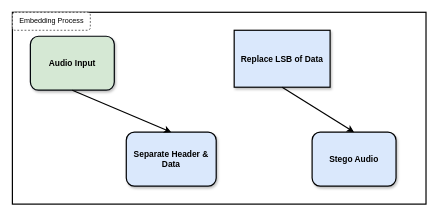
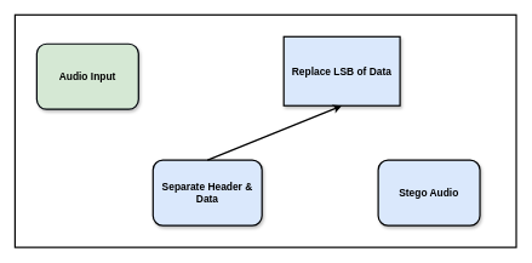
  <mxCell id="0" />
  <mxCell id="1" parent="0" />
  <mxCell id="2" value="" style="rounded=0;whiteSpace=wrap;html=1;strokeWidth=2;" parent="1" vertex="1"><mxGeometry x="20" y="20" width="690" height="320" as="geometry" /></mxCell>
  <mxCell id="3" value="&lt;b&gt;&lt;font style=&quot;font-size: 14px;&quot;&gt;Audio Input&lt;/font&gt;&lt;/b&gt;" style="rounded=1;whiteSpace=wrap;html=1;strokeWidth=2;fillColor=#d5e8d4;strokeColor=#00040a;shadow=1;" parent="1" vertex="1"><mxGeometry x="50" y="60" width="140" height="90" as="geometry" /></mxCell>
  <mxCell id="4" value="&lt;b&gt;&lt;font face=&quot;Helvetica&quot; style=&quot;font-size: 14px;&quot;&gt;Separate Header &amp;amp; Data&lt;/font&gt;&lt;/b&gt;" style="rounded=1;whiteSpace=wrap;html=1;strokeWidth=2;fillColor=#dae8fc;strokeColor=#010204;shadow=1;" parent="1" vertex="1"><mxGeometry x="210" y="220" width="150" height="90" as="geometry" /></mxCell>
  <mxCell id="5" value="&lt;b&gt;&lt;font face=&quot;Helvetica&quot; style=&quot;font-size: 14px;&quot;&gt;Replace LSB of Data&lt;/font&gt;&lt;/b&gt;" style="whiteSpace=wrap;html=1;strokeWidth=2;shadow=1;fillColor=#dae8fc;strokeColor=#000000;rounded=0;" parent="1" vertex="1"><mxGeometry x="390" y="50" width="160" height="95" as="geometry" /></mxCell>
  <mxCell id="6" value="&lt;b&gt;&lt;font face=&quot;Helvetica&quot; style=&quot;font-size: 14px;&quot;&gt;Stego Audio&lt;/font&gt;&lt;/b&gt;" style="rounded=1;whiteSpace=wrap;html=1;strokeWidth=2;fillColor=#dae8fc;strokeColor=#000000;shadow=1;glass=0;" parent="1" vertex="1"><mxGeometry x="520" y="220" width="140" height="90" as="geometry" /></mxCell>
- <mxCell id="7" value="" style="endArrow=classic;html=1;rounded=0;exitX=0.5;exitY=1;exitDx=0;exitDy=0;entryX=0.5;entryY=0;entryDx=0;entryDy=0;strokeWidth=2;fillColor=#dae8fc;strokeColor=#000000;" parent="1" source="3" target="4" edge="1"><mxGeometry width="50" height="50" relative="1" as="geometry"><mxPoint x="360" y="260" as="sourcePoint" /><mxPoint x="410" y="210" as="targetPoint" /></mxGeometry></mxCell>
- <mxCell id="9" value="" style="endArrow=classic;html=1;rounded=0;exitX=0.5;exitY=1;exitDx=0;exitDy=0;entryX=0.5;entryY=0;entryDx=0;entryDy=0;strokeWidth=2;fillColor=#dae8fc;strokeColor=#000000;" parent="1" source="5" target="6" edge="1"><mxGeometry width="50" height="50" relative="1" as="geometry"><mxPoint x="360" y="260" as="sourcePoint" /><mxPoint x="410" y="210" as="targetPoint" /></mxGeometry></mxCell>
- <mxCell id="10" value="Embedding Process" style="text;html=1;align=center;verticalAlign=middle;resizable=0;points=[];autosize=1;dashed=1;fillColor=default;strokeColor=default;rounded=1;" parent="1" vertex="1"><mxGeometry x="20" y="20" width="130" height="30" as="geometry" /></mxCell>
+ <mxCell id="8" value="" style="endArrow=classic;html=1;rounded=0;exitX=0.5;exitY=0;exitDx=0;exitDy=0;entryX=0.5;entryY=1;entryDx=0;entryDy=0;strokeWidth=2;fillColor=#dae8fc;strokeColor=#000000;" parent="1" source="4" target="5" edge="1"><mxGeometry width="50" height="50" relative="1" as="geometry"><mxPoint x="360" y="260" as="sourcePoint" /><mxPoint x="410" y="210" as="targetPoint" /></mxGeometry></mxCell>
